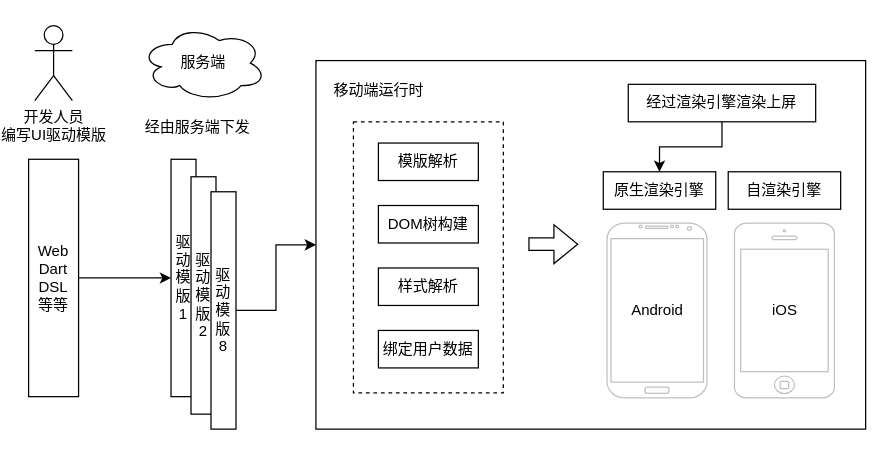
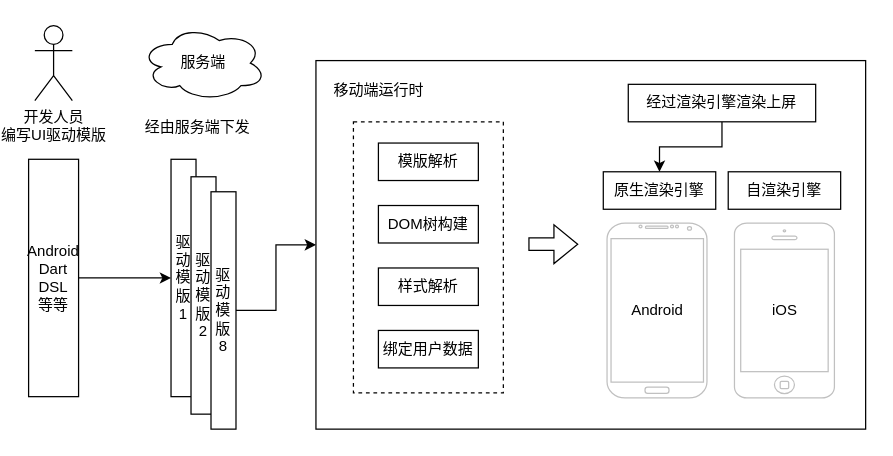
  <mxCell id="0" />
  <mxCell id="1" parent="0" />
  <mxCell id="2" value="" style="rounded=0;whiteSpace=wrap;html=1;" vertex="1" parent="1"><mxGeometry x="250" y="48" width="440" height="295" as="geometry" /></mxCell>
  <mxCell id="3" value="服务端" style="ellipse;shape=cloud;whiteSpace=wrap;html=1;align=center;" vertex="1" parent="1"><mxGeometry x="110" y="20" width="100" height="60" as="geometry" /></mxCell>
  <mxCell id="4" style="edgeStyle=orthogonalEdgeStyle;rounded=0;orthogonalLoop=1;jettySize=auto;html=1;exitX=1;exitY=0.5;exitDx=0;exitDy=0;entryX=0;entryY=0.5;entryDx=0;entryDy=0;" edge="1" parent="1" source="5" target="7"><mxGeometry relative="1" as="geometry" /></mxCell>
- <mxCell id="5" value="Web&lt;br&gt;Dart&lt;br&gt;DSL&lt;br&gt;等等" style="rounded=0;whiteSpace=wrap;html=1;" vertex="1" parent="1"><mxGeometry x="20" y="127" width="40" height="190" as="geometry" /></mxCell>
+ <mxCell id="5" value="Android&lt;br&gt;Dart&lt;br&gt;DSL&lt;br&gt;等等" style="rounded=0;whiteSpace=wrap;html=1;" vertex="1" parent="1"><mxGeometry x="20" y="127" width="40" height="190" as="geometry" /></mxCell>
  <mxCell id="6" value="开发人员&lt;br&gt;编写UI驱动模版" style="shape=umlActor;verticalLabelPosition=bottom;verticalAlign=top;html=1;outlineConnect=0;" vertex="1" parent="1"><mxGeometry x="25" y="20" width="30" height="60" as="geometry" /></mxCell>
  <mxCell id="7" value="驱动模版1" style="rounded=0;whiteSpace=wrap;html=1;" vertex="1" parent="1"><mxGeometry x="134" y="127" width="20" height="190" as="geometry" /></mxCell>
  <mxCell id="8" value="驱动模版2" style="rounded=0;whiteSpace=wrap;html=1;" vertex="1" parent="1"><mxGeometry x="150" y="141" width="20" height="190" as="geometry" /></mxCell>
  <mxCell id="9" style="edgeStyle=orthogonalEdgeStyle;rounded=0;orthogonalLoop=1;jettySize=auto;html=1;" edge="1" parent="1" source="10" target="2"><mxGeometry relative="1" as="geometry" /></mxCell>
  <mxCell id="10" value="驱动模版8" style="rounded=0;whiteSpace=wrap;html=1;" vertex="1" parent="1"><mxGeometry x="166" y="153" width="20" height="190" as="geometry" /></mxCell>
  <mxCell id="11" value="经由服务端下发" style="text;html=1;align=center;verticalAlign=middle;resizable=0;points=[];autosize=1;strokeColor=none;fillColor=none;" vertex="1" parent="1"><mxGeometry x="100" y="87" width="110" height="30" as="geometry" /></mxCell>
  <mxCell id="12" value="移动端运行时" style="text;html=1;align=center;verticalAlign=middle;resizable=0;points=[];autosize=1;strokeColor=none;fillColor=none;" vertex="1" parent="1"><mxGeometry x="250" y="57" width="100" height="30" as="geometry" /></mxCell>
  <mxCell id="13" value="" style="group" vertex="1" connectable="0" parent="1"><mxGeometry x="280" y="97" width="120" height="217" as="geometry" /></mxCell>
  <mxCell id="14" value="" style="rounded=0;whiteSpace=wrap;html=1;dashed=1;" vertex="1" parent="13"><mxGeometry width="120" height="217" as="geometry" /></mxCell>
  <mxCell id="15" value="模版解析" style="rounded=0;whiteSpace=wrap;html=1;" vertex="1" parent="13"><mxGeometry x="20" y="17" width="80" height="30" as="geometry" /></mxCell>
  <mxCell id="16" value="DOM树构建" style="rounded=0;whiteSpace=wrap;html=1;" vertex="1" parent="13"><mxGeometry x="20" y="67" width="80" height="30" as="geometry" /></mxCell>
  <mxCell id="17" value="样式解析" style="rounded=0;whiteSpace=wrap;html=1;" vertex="1" parent="13"><mxGeometry x="20" y="117" width="80" height="30" as="geometry" /></mxCell>
  <mxCell id="18" value="绑定用户数据" style="rounded=0;whiteSpace=wrap;html=1;" vertex="1" parent="13"><mxGeometry x="20" y="167" width="80" height="30" as="geometry" /></mxCell>
  <mxCell id="19" value="" style="html=1;verticalLabelPosition=bottom;labelBackgroundColor=#ffffff;verticalAlign=top;shadow=0;dashed=0;strokeWidth=1;shape=mxgraph.ios7.misc.iphone;strokeColor=#c0c0c0;" vertex="1" parent="1"><mxGeometry x="585" y="178" width="80" height="140" as="geometry" /></mxCell>
  <mxCell id="20" value="" style="verticalLabelPosition=bottom;verticalAlign=top;html=1;shadow=0;dashed=0;strokeWidth=1;shape=mxgraph.android.phone2;strokeColor=#c0c0c0;" vertex="1" parent="1"><mxGeometry x="483" y="178" width="80" height="140" as="geometry" /></mxCell>
  <mxCell id="21" style="edgeStyle=orthogonalEdgeStyle;rounded=0;orthogonalLoop=1;jettySize=auto;html=1;entryX=0.5;entryY=0;entryDx=0;entryDy=0;" edge="1" parent="1" source="22" target="24"><mxGeometry relative="1" as="geometry" /></mxCell>
  <mxCell id="22" value="经过渲染引擎渲染上屏" style="rounded=0;whiteSpace=wrap;html=1;" vertex="1" parent="1"><mxGeometry x="500" y="67" width="150" height="30" as="geometry" /></mxCell>
  <mxCell id="23" value="" style="shape=flexArrow;endArrow=classic;html=1;rounded=0;" edge="1" parent="1"><mxGeometry width="50" height="50" relative="1" as="geometry"><mxPoint x="420" y="195" as="sourcePoint" /><mxPoint x="460" y="195" as="targetPoint" /></mxGeometry></mxCell>
  <mxCell id="24" value="原生渲染引擎" style="rounded=0;whiteSpace=wrap;html=1;" vertex="1" parent="1"><mxGeometry x="480" y="137" width="90" height="30" as="geometry" /></mxCell>
  <mxCell id="25" value="自渲染引擎" style="rounded=0;whiteSpace=wrap;html=1;" vertex="1" parent="1"><mxGeometry x="580" y="137" width="90" height="30" as="geometry" /></mxCell>
  <mxCell id="26" value="Android" style="text;html=1;align=center;verticalAlign=middle;resizable=0;points=[];autosize=1;strokeColor=none;fillColor=none;" vertex="1" parent="1"><mxGeometry x="493" y="233" width="60" height="30" as="geometry" /></mxCell>
  <mxCell id="27" value="iOS" style="text;html=1;align=center;verticalAlign=middle;resizable=0;points=[];autosize=1;strokeColor=none;fillColor=none;" vertex="1" parent="1"><mxGeometry x="605" y="233" width="40" height="30" as="geometry" /></mxCell>
